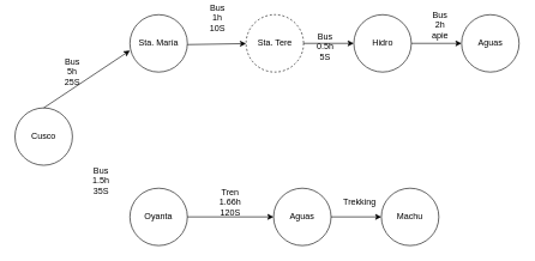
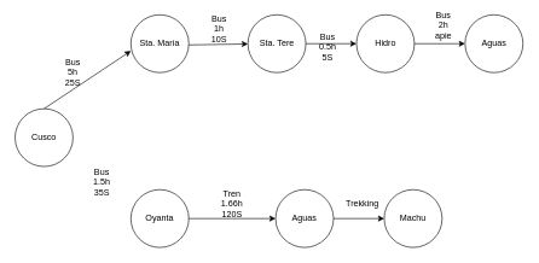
  <mxCell id="0" />
  <mxCell id="1" parent="0" />
  <mxCell id="2" value="Cusco" style="ellipse;whiteSpace=wrap;html=1;aspect=fixed;" parent="1" vertex="1"><mxGeometry x="20" y="150" width="80" height="80" as="geometry" /></mxCell>
  <mxCell id="3" value="Bus&lt;br&gt;1.5h&lt;br&gt;35S" style="text;html=1;strokeColor=none;fillColor=none;align=center;verticalAlign=middle;whiteSpace=wrap;rounded=0;" parent="1" vertex="1"><mxGeometry x="120" y="242" width="40" height="20" as="geometry" /></mxCell>
  <mxCell id="4" value="Oyanta" style="ellipse;whiteSpace=wrap;html=1;aspect=fixed;" parent="1" vertex="1"><mxGeometry x="180" y="262" width="80" height="80" as="geometry" /></mxCell>
  <mxCell id="5" value="" style="endArrow=classic;html=1;" parent="1" edge="1"><mxGeometry width="50" height="50" relative="1" as="geometry"><mxPoint x="260" y="302" as="sourcePoint" /><mxPoint x="380" y="302" as="targetPoint" /><Array as="points"><mxPoint x="260" y="302" /></Array></mxGeometry></mxCell>
  <mxCell id="6" value="Aguas" style="ellipse;whiteSpace=wrap;html=1;aspect=fixed;" parent="1" vertex="1"><mxGeometry x="380" y="262" width="80" height="80" as="geometry" /></mxCell>
  <mxCell id="7" value="Tren&lt;br&gt;1.66h&lt;br&gt;120S" style="text;html=1;strokeColor=none;fillColor=none;align=center;verticalAlign=middle;whiteSpace=wrap;rounded=0;" parent="1" vertex="1"><mxGeometry x="300" y="272" width="40" height="20" as="geometry" /></mxCell>
  <mxCell id="8" value="Machu" style="ellipse;whiteSpace=wrap;html=1;aspect=fixed;" parent="1" vertex="1"><mxGeometry x="530" y="262" width="80" height="80" as="geometry" /></mxCell>
  <mxCell id="9" value="" style="endArrow=classic;html=1;exitX=1;exitY=0.5;exitDx=0;exitDy=0;" parent="1" source="6" edge="1"><mxGeometry width="50" height="50" relative="1" as="geometry"><mxPoint x="350" y="352" as="sourcePoint" /><mxPoint x="530" y="302" as="targetPoint" /></mxGeometry></mxCell>
  <mxCell id="10" value="" style="endArrow=classic;html=1;" parent="1" edge="1"><mxGeometry width="50" height="50" relative="1" as="geometry"><mxPoint x="60" y="150" as="sourcePoint" /><mxPoint x="180" y="70" as="targetPoint" /></mxGeometry></mxCell>
  <mxCell id="11" value="Trekking" style="text;html=1;strokeColor=none;fillColor=none;align=center;verticalAlign=middle;whiteSpace=wrap;rounded=0;" parent="1" vertex="1"><mxGeometry x="480" y="272" width="40" height="20" as="geometry" /></mxCell>
  <mxCell id="12" value="Sta. María" style="ellipse;whiteSpace=wrap;html=1;aspect=fixed;" parent="1" vertex="1"><mxGeometry x="180" y="20" width="80" height="80" as="geometry" /></mxCell>
  <mxCell id="13" value="" style="endArrow=classic;html=1;exitX=1;exitY=0;exitDx=0;exitDy=0;" parent="1" target="14" edge="1"><mxGeometry width="50" height="50" relative="1" as="geometry"><mxPoint x="260.004" y="61.716" as="sourcePoint" /><mxPoint x="351.72" y="60" as="targetPoint" /></mxGeometry></mxCell>
- <mxCell id="14" value="Sta. Tere" style="ellipse;whiteSpace=wrap;html=1;aspect=fixed;dashed=1;" parent="1" vertex="1"><mxGeometry x="341.72" y="20" width="80" height="80" as="geometry" /></mxCell>
+ <mxCell id="14" value="Sta. Tere" style="ellipse;whiteSpace=wrap;html=1;aspect=fixed;" parent="1" vertex="1"><mxGeometry x="341.72" y="20" width="80" height="80" as="geometry" /></mxCell>
  <mxCell id="15" value="" style="endArrow=classic;html=1;exitX=1;exitY=0.5;exitDx=0;exitDy=0;" parent="1" source="14" edge="1"><mxGeometry width="50" height="50" relative="1" as="geometry"><mxPoint x="401.72" y="250" as="sourcePoint" /><mxPoint x="491.72" y="60" as="targetPoint" /></mxGeometry></mxCell>
  <mxCell id="16" value="Hidro" style="ellipse;whiteSpace=wrap;html=1;aspect=fixed;" parent="1" vertex="1"><mxGeometry x="491.72" y="20" width="80" height="80" as="geometry" /></mxCell>
  <mxCell id="17" value="" style="endArrow=classic;html=1;exitX=1;exitY=0.5;exitDx=0;exitDy=0;" parent="1" source="16" target="18" edge="1"><mxGeometry width="50" height="50" relative="1" as="geometry"><mxPoint x="361.72" y="250" as="sourcePoint" /><mxPoint x="681.72" y="60" as="targetPoint" /></mxGeometry></mxCell>
  <mxCell id="18" value="Aguas" style="ellipse;whiteSpace=wrap;html=1;aspect=fixed;" parent="1" vertex="1"><mxGeometry x="641.72" y="20" width="80" height="80" as="geometry" /></mxCell>
  <mxCell id="19" value="Bus&lt;br&gt;5h&lt;br&gt;25S" style="text;html=1;strokeColor=none;fillColor=none;align=center;verticalAlign=middle;whiteSpace=wrap;rounded=0;" parent="1" vertex="1"><mxGeometry x="80" y="90" width="40" height="20" as="geometry" /></mxCell>
- <mxCell id="20" value="Bus&lt;br&gt;1h 10S" style="text;html=1;strokeColor=none;fillColor=none;align=center;verticalAlign=middle;whiteSpace=wrap;rounded=0;" parent="1" vertex="1"><mxGeometry x="281.72" y="15" width="40" height="20" as="geometry" /></mxCell>
+ <mxCell id="20" value="Bus&lt;br&gt;1h 10S" style="text;html=1;strokeColor=none;fillColor=none;align=center;verticalAlign=middle;whiteSpace=wrap;rounded=0;" parent="1" vertex="1"><mxGeometry x="281.72" y="30" width="40" height="20" as="geometry" /></mxCell>
  <mxCell id="21" value="Bus&lt;br&gt;0.5h&lt;br&gt;5S" style="text;html=1;strokeColor=none;fillColor=none;align=center;verticalAlign=middle;whiteSpace=wrap;rounded=0;" parent="1" vertex="1"><mxGeometry x="431.72" y="55" width="40" height="20" as="geometry" /></mxCell>
  <mxCell id="22" value="Bus&lt;br&gt;2h&lt;br&gt;apie" style="text;html=1;strokeColor=none;fillColor=none;align=center;verticalAlign=middle;whiteSpace=wrap;rounded=0;" parent="1" vertex="1"><mxGeometry x="591.72" y="20" width="40" height="30" as="geometry" /></mxCell>
